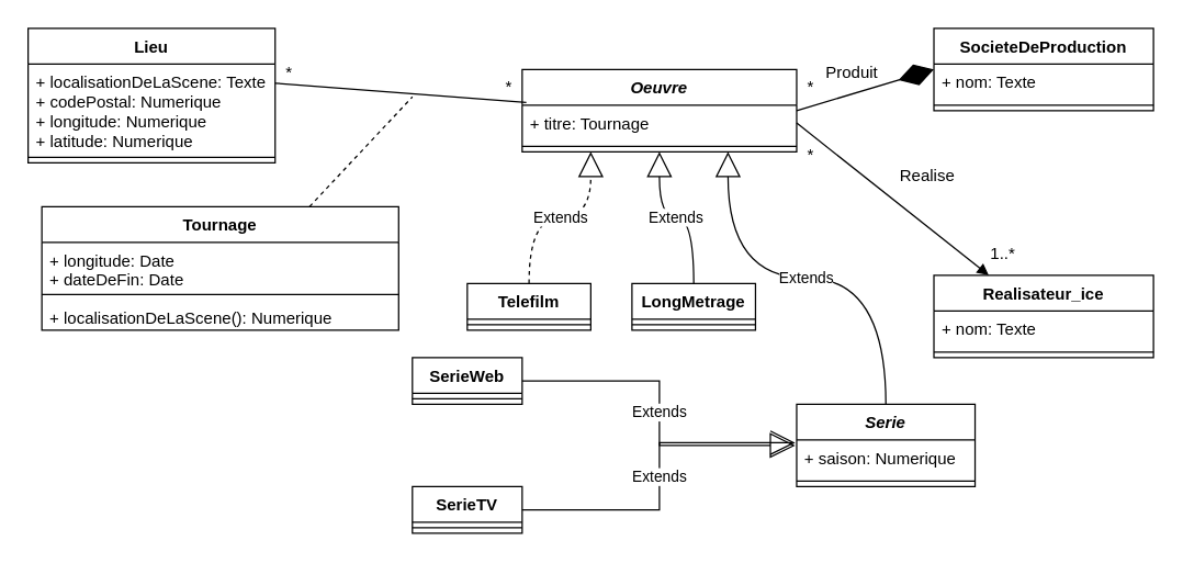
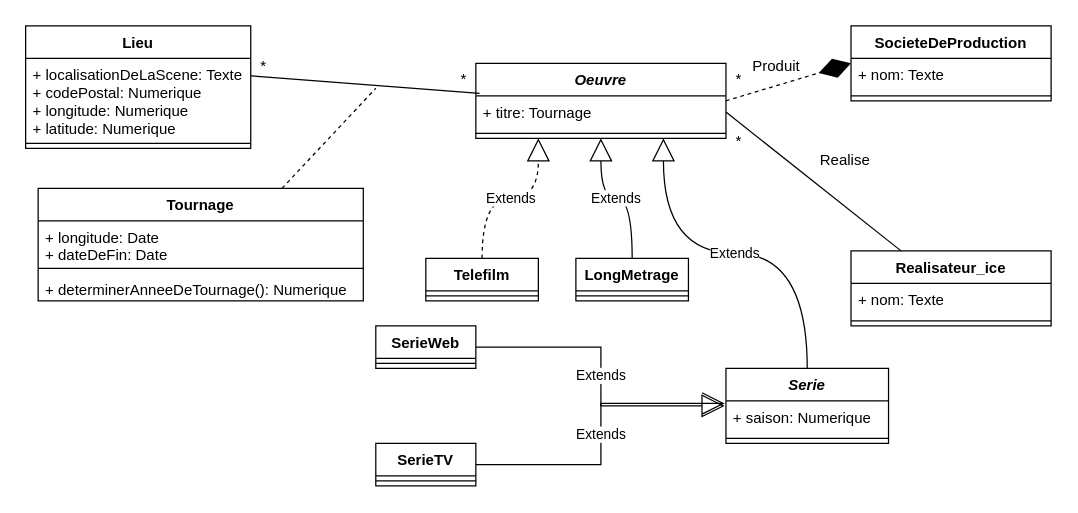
  <mxCell id="0" />
  <mxCell id="1" parent="0" />
  <mxCell id="2" value="Telefilm" style="swimlane;fontStyle=1;align=center;verticalAlign=top;childLayout=stackLayout;horizontal=1;startSize=26;horizontalStack=0;resizeParent=1;resizeParentMax=0;resizeLast=0;collapsible=1;marginBottom=0;whiteSpace=wrap;html=1;" vertex="1" parent="1"><mxGeometry x="340" y="206" width="90" height="34" as="geometry" /></mxCell>
  <mxCell id="3" value="" style="line;strokeWidth=1;fillColor=none;align=left;verticalAlign=middle;spacingTop=-1;spacingLeft=3;spacingRight=3;rotatable=0;labelPosition=right;points=[];portConstraint=eastwest;strokeColor=inherit;" vertex="1" parent="2"><mxGeometry y="26" width="90" height="8" as="geometry" /></mxCell>
  <mxCell id="4" value="SerieTV" style="swimlane;fontStyle=1;align=center;verticalAlign=top;childLayout=stackLayout;horizontal=1;startSize=26;horizontalStack=0;resizeParent=1;resizeParentMax=0;resizeLast=0;collapsible=1;marginBottom=0;whiteSpace=wrap;html=1;" vertex="1" parent="1"><mxGeometry x="300" y="354" width="80" height="34" as="geometry" /></mxCell>
  <mxCell id="5" value="" style="line;strokeWidth=1;fillColor=none;align=left;verticalAlign=middle;spacingTop=-1;spacingLeft=3;spacingRight=3;rotatable=0;labelPosition=right;points=[];portConstraint=eastwest;strokeColor=inherit;" vertex="1" parent="4"><mxGeometry y="26" width="80" height="8" as="geometry" /></mxCell>
  <mxCell id="6" value="SerieWeb" style="swimlane;fontStyle=1;align=center;verticalAlign=top;childLayout=stackLayout;horizontal=1;startSize=26;horizontalStack=0;resizeParent=1;resizeParentMax=0;resizeLast=0;collapsible=1;marginBottom=0;whiteSpace=wrap;html=1;" vertex="1" parent="1"><mxGeometry x="300" y="260" width="80" height="34" as="geometry" /></mxCell>
  <mxCell id="7" value="" style="line;strokeWidth=1;fillColor=none;align=left;verticalAlign=middle;spacingTop=-1;spacingLeft=3;spacingRight=3;rotatable=0;labelPosition=right;points=[];portConstraint=eastwest;strokeColor=inherit;" vertex="1" parent="6"><mxGeometry y="26" width="80" height="8" as="geometry" /></mxCell>
  <mxCell id="8" value="LongMetrage" style="swimlane;fontStyle=1;align=center;verticalAlign=top;childLayout=stackLayout;horizontal=1;startSize=26;horizontalStack=0;resizeParent=1;resizeParentMax=0;resizeLast=0;collapsible=1;marginBottom=0;whiteSpace=wrap;html=1;" vertex="1" parent="1"><mxGeometry x="460" y="206" width="90" height="34" as="geometry" /></mxCell>
  <mxCell id="9" value="" style="line;strokeWidth=1;fillColor=none;align=left;verticalAlign=middle;spacingTop=-1;spacingLeft=3;spacingRight=3;rotatable=0;labelPosition=right;points=[];portConstraint=eastwest;strokeColor=inherit;" vertex="1" parent="8"><mxGeometry y="26" width="90" height="8" as="geometry" /></mxCell>
  <mxCell id="10" value="Tournage" style="swimlane;fontStyle=1;align=center;verticalAlign=top;childLayout=stackLayout;horizontal=1;startSize=26;horizontalStack=0;resizeParent=1;resizeParentMax=0;resizeLast=0;collapsible=1;marginBottom=0;whiteSpace=wrap;html=1;" vertex="1" parent="1"><mxGeometry x="30" y="150" width="260" height="90" as="geometry" /></mxCell>
  <mxCell id="11" value="+ longitude: Date&lt;br&gt;+ dateDeFin: Date" style="text;strokeColor=none;fillColor=none;align=left;verticalAlign=top;spacingLeft=4;spacingRight=4;overflow=hidden;rotatable=0;points=[[0,0.5],[1,0.5]];portConstraint=eastwest;whiteSpace=wrap;html=1;" vertex="1" parent="10"><mxGeometry y="26" width="260" height="34" as="geometry" /></mxCell>
  <mxCell id="12" value="" style="line;strokeWidth=1;fillColor=none;align=left;verticalAlign=middle;spacingTop=-1;spacingLeft=3;spacingRight=3;rotatable=0;labelPosition=right;points=[];portConstraint=eastwest;strokeColor=inherit;" vertex="1" parent="10"><mxGeometry y="60" width="260" height="8" as="geometry" /></mxCell>
- <mxCell id="13" value="+ localisationDeLaScene(): Numerique" style="text;strokeColor=none;fillColor=none;align=left;verticalAlign=top;spacingLeft=4;spacingRight=4;overflow=hidden;rotatable=0;points=[[0,0.5],[1,0.5]];portConstraint=eastwest;whiteSpace=wrap;html=1;" vertex="1" parent="10"><mxGeometry y="68" width="260" height="22" as="geometry" /></mxCell>
+ <mxCell id="13" value="+ determinerAnneeDeTournage(): Numerique" style="text;strokeColor=none;fillColor=none;align=left;verticalAlign=top;spacingLeft=4;spacingRight=4;overflow=hidden;rotatable=0;points=[[0,0.5],[1,0.5]];portConstraint=eastwest;whiteSpace=wrap;html=1;" vertex="1" parent="10"><mxGeometry y="68" width="260" height="22" as="geometry" /></mxCell>
  <mxCell id="14" value="&lt;i&gt;Oeuvre&lt;/i&gt;" style="swimlane;fontStyle=1;align=center;verticalAlign=top;childLayout=stackLayout;horizontal=1;startSize=26;horizontalStack=0;resizeParent=1;resizeParentMax=0;resizeLast=0;collapsible=1;marginBottom=0;whiteSpace=wrap;html=1;" vertex="1" parent="1"><mxGeometry x="380" y="50" width="200" height="60" as="geometry" /></mxCell>
  <mxCell id="15" value="+ titre: Tournage" style="text;strokeColor=none;fillColor=none;align=left;verticalAlign=top;spacingLeft=4;spacingRight=4;overflow=hidden;rotatable=0;points=[[0,0.5],[1,0.5]];portConstraint=eastwest;whiteSpace=wrap;html=1;" vertex="1" parent="14"><mxGeometry y="26" width="200" height="26" as="geometry" /></mxCell>
  <mxCell id="16" value="" style="line;strokeWidth=1;fillColor=none;align=left;verticalAlign=middle;spacingTop=-1;spacingLeft=3;spacingRight=3;rotatable=0;labelPosition=right;points=[];portConstraint=eastwest;strokeColor=inherit;" vertex="1" parent="14"><mxGeometry y="52" width="200" height="8" as="geometry" /></mxCell>
  <mxCell id="17" value="Lieu" style="swimlane;fontStyle=1;align=center;verticalAlign=top;childLayout=stackLayout;horizontal=1;startSize=26;horizontalStack=0;resizeParent=1;resizeParentMax=0;resizeLast=0;collapsible=1;marginBottom=0;whiteSpace=wrap;html=1;" vertex="1" parent="1"><mxGeometry width="180" height="98" as="geometry" x="20" y="20" /></mxCell>
  <mxCell id="18" value="+ localisationDeLaScene: Texte&lt;br&gt;+ codePostal: Numerique&lt;br&gt;+ longitude: Numerique&lt;br&gt;+ latitude: Numerique" style="text;strokeColor=none;fillColor=none;align=left;verticalAlign=top;spacingLeft=4;spacingRight=4;overflow=hidden;rotatable=0;points=[[0,0.5],[1,0.5]];portConstraint=eastwest;whiteSpace=wrap;html=1;" vertex="1" parent="17"><mxGeometry y="26" width="180" height="64" as="geometry" /></mxCell>
  <mxCell id="19" value="" style="line;strokeWidth=1;fillColor=none;align=left;verticalAlign=middle;spacingTop=-1;spacingLeft=3;spacingRight=3;rotatable=0;labelPosition=right;points=[];portConstraint=eastwest;strokeColor=inherit;" vertex="1" parent="17"><mxGeometry y="90" width="180" height="8" as="geometry" /></mxCell>
  <mxCell id="20" value="SocieteDeProduction" style="swimlane;fontStyle=1;align=center;verticalAlign=top;childLayout=stackLayout;horizontal=1;startSize=26;horizontalStack=0;resizeParent=1;resizeParentMax=0;resizeLast=0;collapsible=1;marginBottom=0;whiteSpace=wrap;html=1;" vertex="1" parent="1"><mxGeometry x="680" width="160" height="60" as="geometry" y="20" /></mxCell>
  <mxCell id="21" value="+ nom: Texte" style="text;strokeColor=none;fillColor=none;align=left;verticalAlign=top;spacingLeft=4;spacingRight=4;overflow=hidden;rotatable=0;points=[[0,0.5],[1,0.5]];portConstraint=eastwest;whiteSpace=wrap;html=1;" vertex="1" parent="20"><mxGeometry y="26" width="160" height="26" as="geometry" /></mxCell>
  <mxCell id="22" value="" style="line;strokeWidth=1;fillColor=none;align=left;verticalAlign=middle;spacingTop=-1;spacingLeft=3;spacingRight=3;rotatable=0;labelPosition=right;points=[];portConstraint=eastwest;strokeColor=inherit;" vertex="1" parent="20"><mxGeometry y="52" width="160" height="8" as="geometry" /></mxCell>
  <mxCell id="23" value="Realisateur_ice" style="swimlane;fontStyle=1;align=center;verticalAlign=top;childLayout=stackLayout;horizontal=1;startSize=26;horizontalStack=0;resizeParent=1;resizeParentMax=0;resizeLast=0;collapsible=1;marginBottom=0;whiteSpace=wrap;html=1;" vertex="1" parent="1"><mxGeometry x="680" y="200" width="160" height="60" as="geometry" /></mxCell>
  <mxCell id="24" value="+ nom: Texte" style="text;strokeColor=none;fillColor=none;align=left;verticalAlign=top;spacingLeft=4;spacingRight=4;overflow=hidden;rotatable=0;points=[[0,0.5],[1,0.5]];portConstraint=eastwest;whiteSpace=wrap;html=1;" vertex="1" parent="23"><mxGeometry y="26" width="160" height="26" as="geometry" /></mxCell>
  <mxCell id="25" value="" style="line;strokeWidth=1;fillColor=none;align=left;verticalAlign=middle;spacingTop=-1;spacingLeft=3;spacingRight=3;rotatable=0;labelPosition=right;points=[];portConstraint=eastwest;strokeColor=inherit;" vertex="1" parent="23"><mxGeometry y="52" width="160" height="8" as="geometry" /></mxCell>
  <mxCell id="26" value="&lt;i&gt;Serie&lt;/i&gt;" style="swimlane;fontStyle=1;align=center;verticalAlign=top;childLayout=stackLayout;horizontal=1;startSize=26;horizontalStack=0;resizeParent=1;resizeParentMax=0;resizeLast=0;collapsible=1;marginBottom=0;whiteSpace=wrap;html=1;" vertex="1" parent="1"><mxGeometry x="580" y="294" width="130" height="60" as="geometry" /></mxCell>
  <mxCell id="27" value="+ saison: Numerique" style="text;strokeColor=none;fillColor=none;align=left;verticalAlign=top;spacingLeft=4;spacingRight=4;overflow=hidden;rotatable=0;points=[[0,0.5],[1,0.5]];portConstraint=eastwest;whiteSpace=wrap;html=1;" vertex="1" parent="26"><mxGeometry y="26" width="130" height="26" as="geometry" /></mxCell>
  <mxCell id="28" value="" style="line;strokeWidth=1;fillColor=none;align=left;verticalAlign=middle;spacingTop=-1;spacingLeft=3;spacingRight=3;rotatable=0;labelPosition=right;points=[];portConstraint=eastwest;strokeColor=inherit;" vertex="1" parent="26"><mxGeometry y="52" width="130" height="8" as="geometry" /></mxCell>
- <mxCell id="29" value="" style="endArrow=diamondThin;endFill=1;endSize=24;html=1;rounded=0;entryX=0;entryY=0.5;entryDx=0;entryDy=0;exitX=1;exitY=0.5;exitDx=0;exitDy=0;" edge="1" parent="1" source="14" target="20"><mxGeometry width="160" relative="1" as="geometry"><mxPoint x="350" y="310" as="sourcePoint" /><mxPoint x="510" y="310" as="targetPoint" /></mxGeometry></mxCell>
+ <mxCell id="29" value="" style="endArrow=diamondThin;endFill=1;endSize=24;html=1;rounded=0;entryX=0;entryY=0.5;entryDx=0;entryDy=0;exitX=1;exitY=0.5;exitDx=0;exitDy=0;dashed=1;" edge="1" parent="1" source="14" target="20"><mxGeometry width="160" relative="1" as="geometry"><mxPoint x="350" y="310" as="sourcePoint" /><mxPoint x="510" y="310" as="targetPoint" /></mxGeometry></mxCell>
  <mxCell id="30" value="Extends" style="endArrow=block;endSize=16;endFill=0;html=1;entryX=0.25;entryY=1;entryDx=0;entryDy=0;exitX=0.5;exitY=0;exitDx=0;exitDy=0;edgeStyle=orthogonalEdgeStyle;curved=1;dashed=1;" edge="1" parent="1" source="2" target="14"><mxGeometry width="160" relative="1" as="geometry"><mxPoint x="350" y="310" as="sourcePoint" /><mxPoint x="510" y="310" as="targetPoint" /></mxGeometry></mxCell>
  <mxCell id="31" value="Extends" style="endArrow=block;endSize=16;endFill=0;html=1;entryX=0.5;entryY=1;entryDx=0;entryDy=0;exitX=0.5;exitY=0;exitDx=0;exitDy=0;edgeStyle=orthogonalEdgeStyle;curved=1;" edge="1" parent="1" source="8" target="14"><mxGeometry width="160" relative="1" as="geometry"><mxPoint x="415" y="160" as="sourcePoint" /><mxPoint x="440" y="120" as="targetPoint" /></mxGeometry></mxCell>
  <mxCell id="32" value="Extends" style="endArrow=block;endSize=16;endFill=0;html=1;entryX=0.75;entryY=1;entryDx=0;entryDy=0;exitX=0.5;exitY=0;exitDx=0;exitDy=0;rounded=0;edgeStyle=orthogonalEdgeStyle;curved=1;" edge="1" parent="1" source="26" target="14"><mxGeometry width="160" relative="1" as="geometry"><mxPoint x="425" y="170" as="sourcePoint" /><mxPoint x="450" y="130" as="targetPoint" /></mxGeometry></mxCell>
  <mxCell id="33" value="Extends" style="endArrow=block;endSize=16;endFill=0;html=1;rounded=0;exitX=1;exitY=0.5;exitDx=0;exitDy=0;edgeStyle=orthogonalEdgeStyle;entryX=-0.008;entryY=0.154;entryDx=0;entryDy=0;entryPerimeter=0;" edge="1" parent="1" source="6" target="27"><mxGeometry width="160" relative="1" as="geometry"><mxPoint x="435" y="180" as="sourcePoint" /><mxPoint x="530" y="300" as="targetPoint" /></mxGeometry></mxCell>
  <mxCell id="34" value="Extends" style="endArrow=open;endSize=16;endFill=0;html=1;rounded=0;exitX=1;exitY=0.5;exitDx=0;exitDy=0;entryX=-0.008;entryY=0.077;entryDx=0;entryDy=0;entryPerimeter=0;edgeStyle=orthogonalEdgeStyle;" edge="1" parent="1" source="4" target="27"><mxGeometry width="160" relative="1" as="geometry"><mxPoint x="445" y="190" as="sourcePoint" /><mxPoint x="530" y="300" as="targetPoint" /></mxGeometry></mxCell>
  <mxCell id="35" value="" style="endArrow=none;html=1;rounded=0;exitX=1;exitY=0.219;exitDx=0;exitDy=0;exitPerimeter=0;entryX=0.015;entryY=-0.077;entryDx=0;entryDy=0;entryPerimeter=0;" edge="1" parent="1" source="18" target="15"><mxGeometry width="50" height="50" relative="1" as="geometry"><mxPoint x="410" y="340" as="sourcePoint" /><mxPoint x="460" y="290" as="targetPoint" /></mxGeometry></mxCell>
  <mxCell id="36" value="" style="endArrow=none;dashed=1;html=1;rounded=0;exitX=0.75;exitY=0;exitDx=0;exitDy=0;" edge="1" parent="1" source="10"><mxGeometry width="50" height="50" relative="1" as="geometry"><mxPoint x="410" y="340" as="sourcePoint" /><mxPoint x="300" y="70" as="targetPoint" /></mxGeometry></mxCell>
- <mxCell id="37" value="" style="endArrow=block;html=1;rounded=0;entryX=0.25;entryY=0;entryDx=0;entryDy=0;exitX=1;exitY=0.5;exitDx=0;exitDy=0;" edge="1" parent="1" source="15" target="23"><mxGeometry width="50" height="50" relative="1" as="geometry"><mxPoint x="410" y="330" as="sourcePoint" /><mxPoint x="460" y="280" as="targetPoint" /></mxGeometry></mxCell>
+ <mxCell id="37" value="" style="endArrow=none;html=1;rounded=0;entryX=0.25;entryY=0;entryDx=0;entryDy=0;exitX=1;exitY=0.5;exitDx=0;exitDy=0;" edge="1" parent="1" source="15" target="23"><mxGeometry width="50" height="50" relative="1" as="geometry"><mxPoint x="410" y="330" as="sourcePoint" /><mxPoint x="460" y="280" as="targetPoint" /></mxGeometry></mxCell>
  <mxCell id="38" value="*" style="text;html=1;align=center;verticalAlign=middle;resizable=0;points=[];autosize=1;strokeColor=none;fillColor=none;" vertex="1" parent="1"><mxGeometry x="195" y="38" width="30" height="30" as="geometry" /></mxCell>
  <mxCell id="39" value="*" style="text;html=1;align=center;verticalAlign=middle;resizable=0;points=[];autosize=1;strokeColor=none;fillColor=none;" vertex="1" parent="1"><mxGeometry x="355" y="48" width="30" height="30" as="geometry" /></mxCell>
  <mxCell id="40" value="Realise" style="text;html=1;align=center;verticalAlign=middle;resizable=0;points=[];autosize=1;strokeColor=none;fillColor=none;" vertex="1" parent="1"><mxGeometry x="645" y="113" width="60" height="30" as="geometry" /></mxCell>
- <mxCell id="41" value="1..*" style="text;html=1;align=center;verticalAlign=middle;resizable=0;points=[];autosize=1;strokeColor=none;fillColor=none;" vertex="1" parent="1"><mxGeometry x="710" y="170" width="40" height="30" as="geometry" /></mxCell>
  <mxCell id="42" value="*" style="text;html=1;align=center;verticalAlign=middle;resizable=0;points=[];autosize=1;strokeColor=none;fillColor=none;" vertex="1" parent="1"><mxGeometry x="575" y="98" width="30" height="30" as="geometry" /></mxCell>
  <mxCell id="43" value="*" style="text;html=1;align=center;verticalAlign=middle;resizable=0;points=[];autosize=1;strokeColor=none;fillColor=none;" vertex="1" parent="1"><mxGeometry x="575" y="48" width="30" height="30" as="geometry" /></mxCell>
  <mxCell id="44" value="Produit" style="text;html=1;align=center;verticalAlign=middle;resizable=0;points=[];autosize=1;strokeColor=none;fillColor=none;" vertex="1" parent="1"><mxGeometry x="590" y="38" width="60" height="30" as="geometry" /></mxCell>
